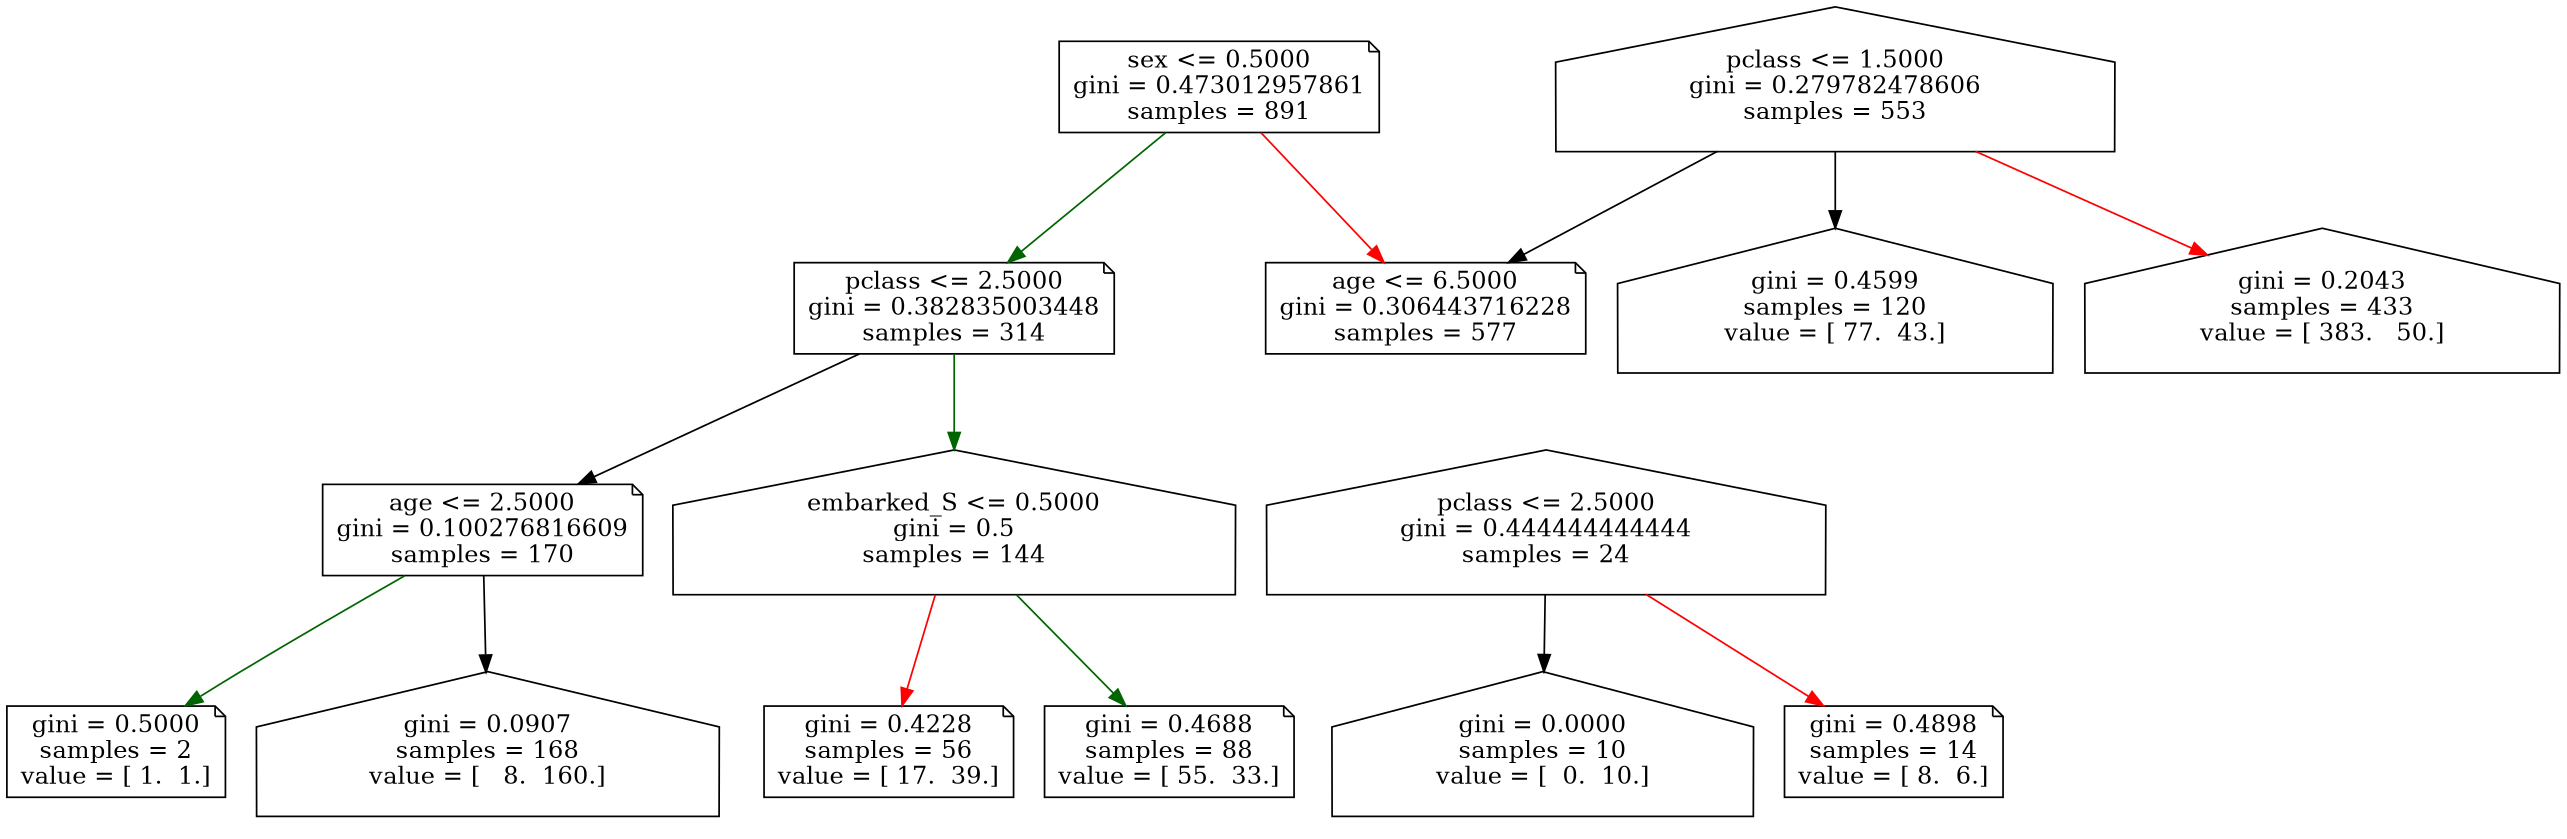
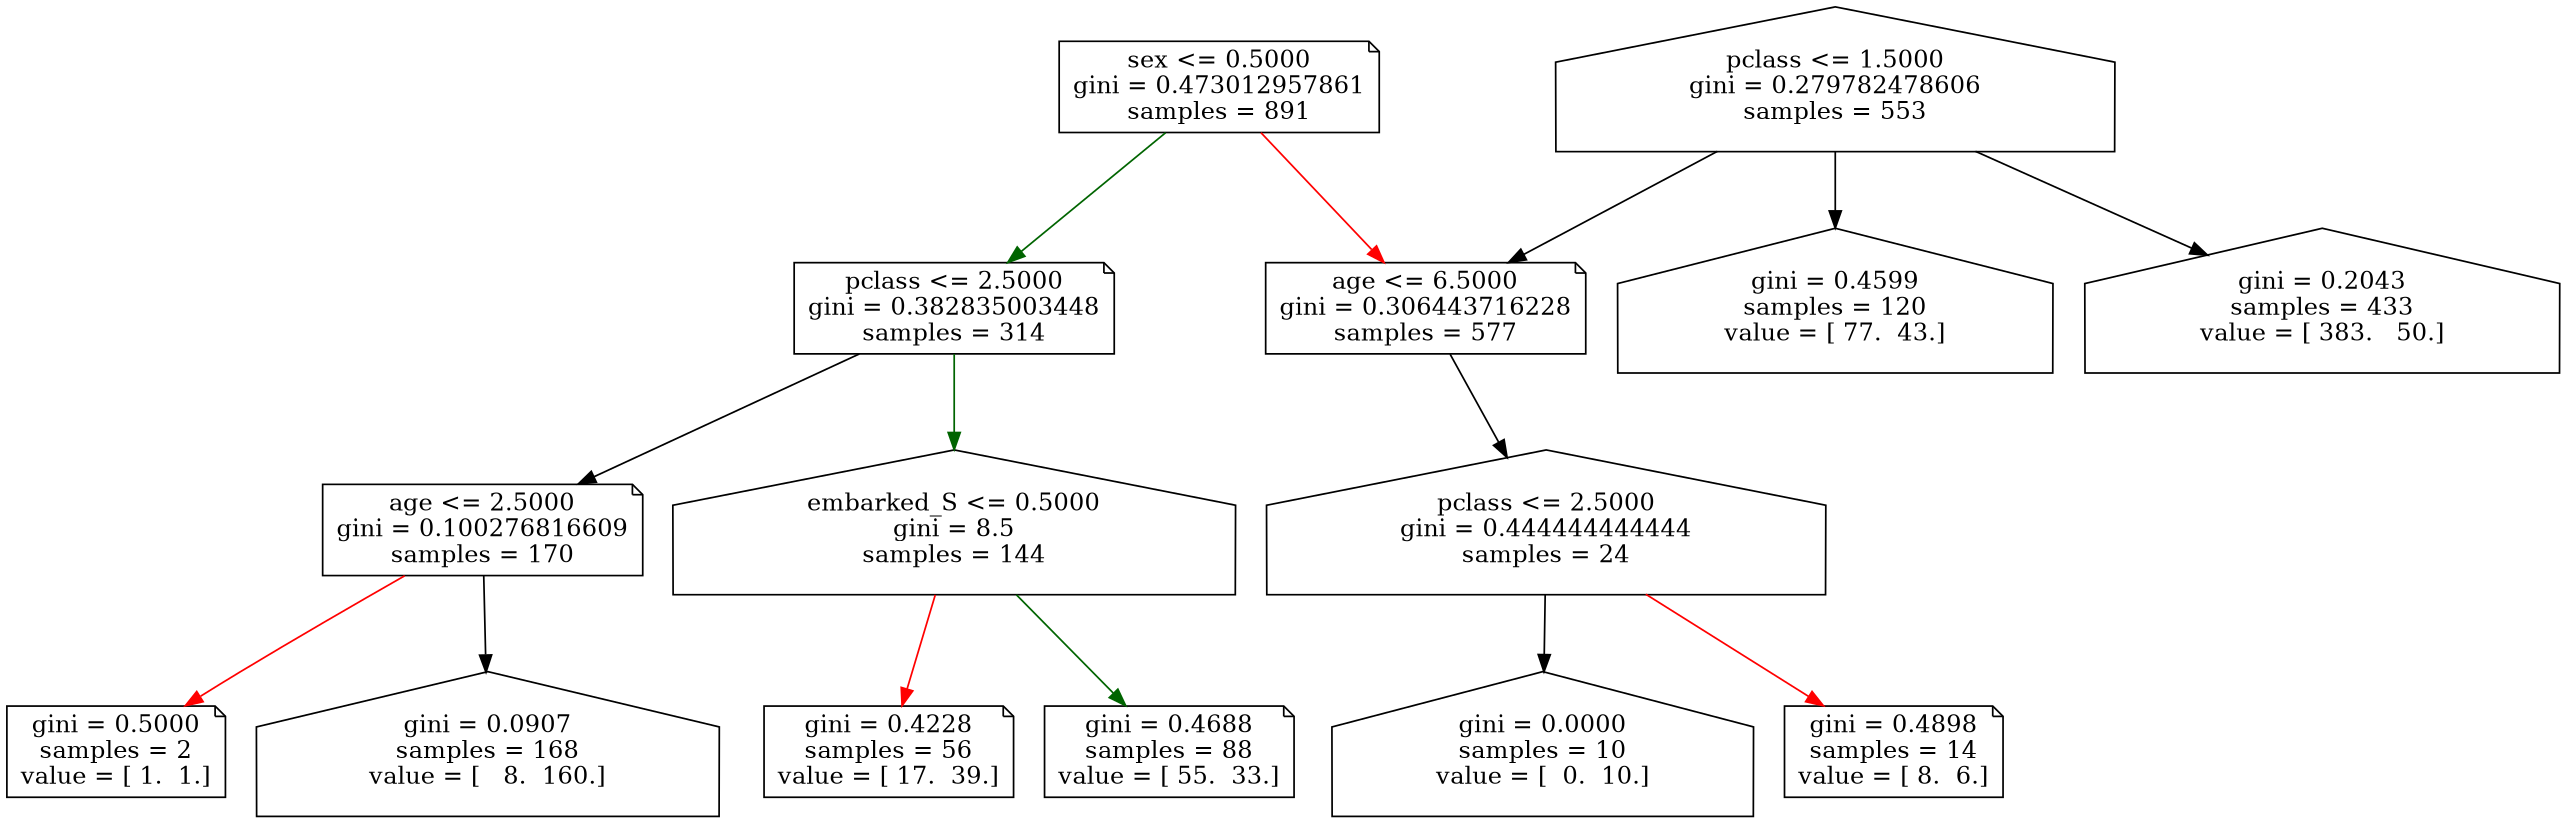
  digraph {
    node [shape=note]
    edge [color=black]
    n1 [label="sex <= 0.5000\ngini = 0.473012957861\nsamples = 891"]
    n2 [label="pclass <= 2.5000\ngini = 0.382835003448\nsamples = 314"]
    n3 [label="age <= 6.5000\ngini = 0.306443716228\nsamples = 577"]
    n4 [label="age <= 2.5000\ngini = 0.100276816609\nsamples = 170"]
-   n5 [label="embarked_S <= 0.5000\ngini = 0.5\nsamples = 144" shape=house]
+   n5 [label="embarked_S <= 0.5000\ngini = 8.5\nsamples = 144" shape=house]
    n6 [label="pclass <= 2.5000\ngini = 0.444444444444\nsamples = 24" shape=house]
    n7 [label="gini = 0.5000\nsamples = 2\nvalue = [ 1.  1.]"]
    n8 [label="gini = 0.0907\nsamples = 168\nvalue = [   8.  160.]" shape=house]
    n9 [label="gini = 0.4228\nsamples = 56\nvalue = [ 17.  39.]"]
    n10 [label="gini = 0.4688\nsamples = 88\nvalue = [ 55.  33.]"]
    n11 [label="gini = 0.0000\nsamples = 10\nvalue = [  0.  10.]" shape=house]
    n12 [label="gini = 0.4898\nsamples = 14\nvalue = [ 8.  6.]"]
    n13 [label="pclass <= 1.5000\ngini = 0.279782478606\nsamples = 553" shape=house]
    n14 [label="gini = 0.4599\nsamples = 120\nvalue = [ 77.  43.]" shape=house]
    n15 [label="gini = 0.2043\nsamples = 433\nvalue = [ 383.   50.]" shape=house]
    n1 -> n2 [color=darkgreen]
    n1 -> n3 [color=red]
    n2 -> n4
    n2 -> n5 [color=darkgreen]
-   n4 -> n7 [color=darkgreen]
+   n3 -> n6
+   n4 -> n7 [color=red]
    n4 -> n8
    n5 -> n9 [color=red]
    n5 -> n10 [color=darkgreen]
    n6 -> n11
    n6 -> n12 [color=red]
    n13 -> n3
    n13 -> n14
-   n13 -> n15 [color=red]
+   n13 -> n15
  }
